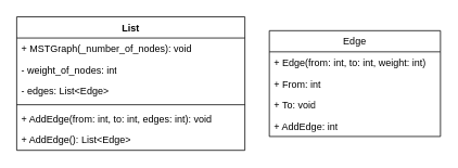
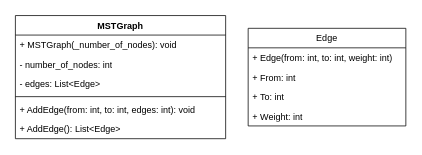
  <mxCell id="0" />
  <mxCell id="1" parent="0" />
  <mxCell id="2" value="Edge" style="swimlane;fontStyle=0;childLayout=stackLayout;horizontal=1;startSize=26;fillColor=none;horizontalStack=0;resizeParent=1;resizeParentMax=0;resizeLast=0;collapsible=1;marginBottom=0;whiteSpace=wrap;html=1;" parent="1" vertex="1"><mxGeometry x="330" y="37" width="210" height="130" as="geometry" /></mxCell>
  <mxCell id="3" value="+ Edge(from: int, to: int, weight: int)" style="text;strokeColor=none;fillColor=none;align=left;verticalAlign=top;spacingLeft=4;spacingRight=4;overflow=hidden;rotatable=0;points=[[0,0.5],[1,0.5]];portConstraint=eastwest;whiteSpace=wrap;html=1;" parent="2" vertex="1"><mxGeometry y="26" width="210" height="26" as="geometry" /></mxCell>
  <mxCell id="4" value="+ From: int" style="text;strokeColor=none;fillColor=none;align=left;verticalAlign=top;spacingLeft=4;spacingRight=4;overflow=hidden;rotatable=0;points=[[0,0.5],[1,0.5]];portConstraint=eastwest;whiteSpace=wrap;html=1;" parent="2" vertex="1"><mxGeometry y="52" width="210" height="26" as="geometry" /></mxCell>
- <mxCell id="5" value="+ To: void" style="text;strokeColor=none;fillColor=none;align=left;verticalAlign=top;spacingLeft=4;spacingRight=4;overflow=hidden;rotatable=0;points=[[0,0.5],[1,0.5]];portConstraint=eastwest;whiteSpace=wrap;html=1;" parent="2" vertex="1"><mxGeometry y="78" width="210" height="26" as="geometry" /></mxCell>
- <mxCell id="6" value="+ AddEdge: int" style="text;strokeColor=none;fillColor=none;align=left;verticalAlign=top;spacingLeft=4;spacingRight=4;overflow=hidden;rotatable=0;points=[[0,0.5],[1,0.5]];portConstraint=eastwest;whiteSpace=wrap;html=1;" parent="2" vertex="1"><mxGeometry y="104" width="210" height="26" as="geometry" /></mxCell>
- <mxCell id="7" value="List" style="swimlane;fontStyle=1;align=center;verticalAlign=top;childLayout=stackLayout;horizontal=1;startSize=26;horizontalStack=0;resizeParent=1;resizeParentMax=0;resizeLast=0;collapsible=1;marginBottom=0;whiteSpace=wrap;html=1;" parent="1" vertex="1"><mxGeometry x="20" y="20" width="280" height="164" as="geometry" /></mxCell>
+ <mxCell id="5" value="+ To: int" style="text;strokeColor=none;fillColor=none;align=left;verticalAlign=top;spacingLeft=4;spacingRight=4;overflow=hidden;rotatable=0;points=[[0,0.5],[1,0.5]];portConstraint=eastwest;whiteSpace=wrap;html=1;" parent="2" vertex="1"><mxGeometry y="78" width="210" height="26" as="geometry" /></mxCell>
+ <mxCell id="6" value="+ Weight: int" style="text;strokeColor=none;fillColor=none;align=left;verticalAlign=top;spacingLeft=4;spacingRight=4;overflow=hidden;rotatable=0;points=[[0,0.5],[1,0.5]];portConstraint=eastwest;whiteSpace=wrap;html=1;" parent="2" vertex="1"><mxGeometry y="104" width="210" height="26" as="geometry" /></mxCell>
+ <mxCell id="7" value="MSTGraph" style="swimlane;fontStyle=1;align=center;verticalAlign=top;childLayout=stackLayout;horizontal=1;startSize=26;horizontalStack=0;resizeParent=1;resizeParentMax=0;resizeLast=0;collapsible=1;marginBottom=0;whiteSpace=wrap;html=1;" parent="1" vertex="1"><mxGeometry x="20" y="20" width="280" height="164" as="geometry" /></mxCell>
  <mxCell id="8" value="+ MSTGraph(_number_of_nodes): void" style="text;strokeColor=none;fillColor=none;align=left;verticalAlign=top;spacingLeft=4;spacingRight=4;overflow=hidden;rotatable=0;points=[[0,0.5],[1,0.5]];portConstraint=eastwest;whiteSpace=wrap;html=1;" parent="7" vertex="1"><mxGeometry y="26" width="280" height="26" as="geometry" /></mxCell>
- <mxCell id="9" value="- weight_of_nodes: int" style="text;strokeColor=none;fillColor=none;align=left;verticalAlign=top;spacingLeft=4;spacingRight=4;overflow=hidden;rotatable=0;points=[[0,0.5],[1,0.5]];portConstraint=eastwest;whiteSpace=wrap;html=1;" parent="7" vertex="1"><mxGeometry y="52" width="280" height="26" as="geometry" /></mxCell>
+ <mxCell id="9" value="- number_of_nodes: int" style="text;strokeColor=none;fillColor=none;align=left;verticalAlign=top;spacingLeft=4;spacingRight=4;overflow=hidden;rotatable=0;points=[[0,0.5],[1,0.5]];portConstraint=eastwest;whiteSpace=wrap;html=1;" parent="7" vertex="1"><mxGeometry y="52" width="280" height="26" as="geometry" /></mxCell>
  <mxCell id="10" value="- edges: List&amp;lt;Edge&amp;gt;" style="text;strokeColor=none;fillColor=none;align=left;verticalAlign=top;spacingLeft=4;spacingRight=4;overflow=hidden;rotatable=0;points=[[0,0.5],[1,0.5]];portConstraint=eastwest;whiteSpace=wrap;html=1;" parent="7" vertex="1"><mxGeometry y="78" width="280" height="26" as="geometry" /></mxCell>
  <mxCell id="11" value="" style="line;strokeWidth=1;fillColor=none;align=left;verticalAlign=middle;spacingTop=-1;spacingLeft=3;spacingRight=3;rotatable=0;labelPosition=right;points=[];portConstraint=eastwest;strokeColor=inherit;" parent="7" vertex="1"><mxGeometry y="104" width="280" height="8" as="geometry" /></mxCell>
  <mxCell id="12" value="+ AddEdge(from: int, to: int, edges: int): void" style="text;strokeColor=none;fillColor=none;align=left;verticalAlign=top;spacingLeft=4;spacingRight=4;overflow=hidden;rotatable=0;points=[[0,0.5],[1,0.5]];portConstraint=eastwest;whiteSpace=wrap;html=1;" parent="7" vertex="1"><mxGeometry y="112" width="280" height="26" as="geometry" /></mxCell>
  <mxCell id="13" value="+ AddEdge(): List&amp;lt;Edge&amp;gt;" style="text;strokeColor=none;fillColor=none;align=left;verticalAlign=top;spacingLeft=4;spacingRight=4;overflow=hidden;rotatable=0;points=[[0,0.5],[1,0.5]];portConstraint=eastwest;whiteSpace=wrap;html=1;" parent="7" vertex="1"><mxGeometry y="138" width="280" height="26" as="geometry" /></mxCell>
